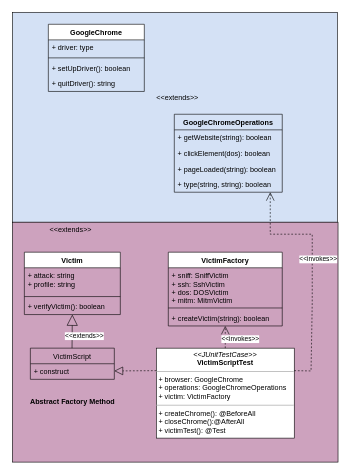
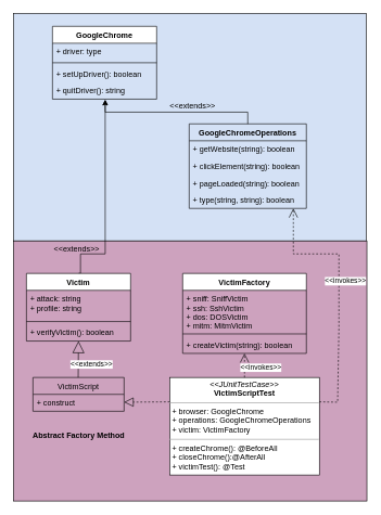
  <mxCell id="0" />
  <mxCell id="1" parent="0" />
  <mxCell id="2" value="" style="rounded=0;whiteSpace=wrap;html=1;fillColor=#D4E1F5;" parent="1" vertex="1"><mxGeometry x="20" y="20" width="542" height="350" as="geometry" /></mxCell>
  <mxCell id="3" value="" style="rounded=0;whiteSpace=wrap;html=1;fillColor=#CDA2BE;" parent="1" vertex="1"><mxGeometry x="20" y="370" width="543" height="400" as="geometry" /></mxCell>
  <mxCell id="4" value="GoogleChrome" style="swimlane;fontStyle=1;align=center;verticalAlign=top;childLayout=stackLayout;horizontal=1;startSize=26;horizontalStack=0;resizeParent=1;resizeParentMax=0;resizeLast=0;collapsible=1;marginBottom=0;" parent="1" vertex="1"><mxGeometry x="80" y="40" width="160" height="112" as="geometry" /></mxCell>
  <mxCell id="5" value="+ driver: type" style="text;strokeColor=none;fillColor=none;align=left;verticalAlign=top;spacingLeft=4;spacingRight=4;overflow=hidden;rotatable=0;points=[[0,0.5],[1,0.5]];portConstraint=eastwest;" parent="4" vertex="1"><mxGeometry y="26" width="160" height="26" as="geometry" /></mxCell>
  <mxCell id="6" value="" style="line;strokeWidth=1;fillColor=none;align=left;verticalAlign=middle;spacingTop=-1;spacingLeft=3;spacingRight=3;rotatable=0;labelPosition=right;points=[];portConstraint=eastwest;" parent="4" vertex="1"><mxGeometry y="52" width="160" height="8" as="geometry" /></mxCell>
  <mxCell id="7" value="+ setUpDriver(): boolean" style="text;strokeColor=none;fillColor=none;align=left;verticalAlign=top;spacingLeft=4;spacingRight=4;overflow=hidden;rotatable=0;points=[[0,0.5],[1,0.5]];portConstraint=eastwest;" parent="4" vertex="1"><mxGeometry y="60" width="160" height="26" as="geometry" /></mxCell>
  <mxCell id="8" value="+ quitDriver(): string" style="text;strokeColor=none;fillColor=none;align=left;verticalAlign=top;spacingLeft=4;spacingRight=4;overflow=hidden;rotatable=0;points=[[0,0.5],[1,0.5]];portConstraint=eastwest;" parent="4" vertex="1"><mxGeometry y="86" width="160" height="26" as="geometry" /></mxCell>
+ <mxCell id="9" style="edgeStyle=orthogonalEdgeStyle;rounded=0;orthogonalLoop=1;jettySize=auto;html=1;exitX=0.5;exitY=0;exitDx=0;exitDy=0;entryX=0.506;entryY=1.038;entryDx=0;entryDy=0;entryPerimeter=0;" parent="1" source="10" target="8" edge="1"><mxGeometry relative="1" as="geometry"><Array as="points"><mxPoint x="380" y="172" /><mxPoint x="161" y="172" /></Array></mxGeometry></mxCell>
  <mxCell id="10" value="GoogleChromeOperations" style="swimlane;fontStyle=1;childLayout=stackLayout;horizontal=1;startSize=26;fillColor=none;horizontalStack=0;resizeParent=1;resizeParentMax=0;resizeLast=0;collapsible=1;marginBottom=0;" parent="1" vertex="1"><mxGeometry x="290" y="190" width="180" height="130" as="geometry" /></mxCell>
  <mxCell id="11" value="+ getWebsite(string): boolean" style="text;strokeColor=none;fillColor=none;align=left;verticalAlign=top;spacingLeft=4;spacingRight=4;overflow=hidden;rotatable=0;points=[[0,0.5],[1,0.5]];portConstraint=eastwest;" parent="10" vertex="1"><mxGeometry y="26" width="180" height="26" as="geometry" /></mxCell>
- <mxCell id="12" value="+ clickElement(dos): boolean" style="text;strokeColor=none;fillColor=none;align=left;verticalAlign=top;spacingLeft=4;spacingRight=4;overflow=hidden;rotatable=0;points=[[0,0.5],[1,0.5]];portConstraint=eastwest;" parent="10" vertex="1"><mxGeometry y="52" width="180" height="26" as="geometry" /></mxCell>
+ <mxCell id="12" value="+ clickElement(string): boolean" style="text;strokeColor=none;fillColor=none;align=left;verticalAlign=top;spacingLeft=4;spacingRight=4;overflow=hidden;rotatable=0;points=[[0,0.5],[1,0.5]];portConstraint=eastwest;" parent="10" vertex="1"><mxGeometry y="52" width="180" height="26" as="geometry" /></mxCell>
  <mxCell id="13" value="+ pageLoaded(string): boolean" style="text;strokeColor=none;fillColor=none;align=left;verticalAlign=top;spacingLeft=4;spacingRight=4;overflow=hidden;rotatable=0;points=[[0,0.5],[1,0.5]];portConstraint=eastwest;" parent="10" vertex="1"><mxGeometry y="78" width="180" height="26" as="geometry" /></mxCell>
  <mxCell id="14" value="+ type(string, string): boolean" style="text;strokeColor=none;fillColor=none;align=left;verticalAlign=top;spacingLeft=4;spacingRight=4;overflow=hidden;rotatable=0;points=[[0,0.5],[1,0.5]];portConstraint=eastwest;" parent="10" vertex="1"><mxGeometry y="104" width="180" height="26" as="geometry" /></mxCell>
+ <mxCell id="15" style="edgeStyle=orthogonalEdgeStyle;rounded=0;orthogonalLoop=1;jettySize=auto;html=1;exitX=0.5;exitY=0;exitDx=0;exitDy=0;entryX=0.506;entryY=1.038;entryDx=0;entryDy=0;entryPerimeter=0;" parent="1" source="16" target="8" edge="1"><mxGeometry relative="1" as="geometry"><Array as="points"><mxPoint x="123" y="420" /><mxPoint x="123" y="390" /><mxPoint x="161" y="390" /></Array></mxGeometry></mxCell>
  <mxCell id="16" value="Victim" style="swimlane;fontStyle=1;align=center;verticalAlign=top;childLayout=stackLayout;horizontal=1;startSize=26;horizontalStack=0;resizeParent=1;resizeParentMax=0;resizeLast=0;collapsible=1;marginBottom=0;" parent="1" vertex="1"><mxGeometry x="40" y="420" width="160" height="104" as="geometry" /></mxCell>
  <mxCell id="17" value="+ attack: string&#10;+ profile: string" style="text;strokeColor=none;fillColor=none;align=left;verticalAlign=top;spacingLeft=4;spacingRight=4;overflow=hidden;rotatable=0;points=[[0,0.5],[1,0.5]];portConstraint=eastwest;" parent="16" vertex="1"><mxGeometry y="26" width="160" height="44" as="geometry" /></mxCell>
  <mxCell id="18" value="" style="line;strokeWidth=1;fillColor=none;align=left;verticalAlign=middle;spacingTop=-1;spacingLeft=3;spacingRight=3;rotatable=0;labelPosition=right;points=[];portConstraint=eastwest;" parent="16" vertex="1"><mxGeometry y="70" width="160" height="8" as="geometry" /></mxCell>
  <mxCell id="19" value="+ verifyVictim(): boolean" style="text;strokeColor=none;fillColor=none;align=left;verticalAlign=top;spacingLeft=4;spacingRight=4;overflow=hidden;rotatable=0;points=[[0,0.5],[1,0.5]];portConstraint=eastwest;" parent="16" vertex="1"><mxGeometry y="78" width="160" height="26" as="geometry" /></mxCell>
  <mxCell id="20" value="VictimFactory" style="swimlane;fontStyle=1;align=center;verticalAlign=top;childLayout=stackLayout;horizontal=1;startSize=26;horizontalStack=0;resizeParent=1;resizeParentMax=0;resizeLast=0;collapsible=1;marginBottom=0;" parent="1" vertex="1"><mxGeometry x="280" y="420" width="190" height="123" as="geometry" /></mxCell>
  <mxCell id="21" value="+ sniff: SniffVictim&#10;+ ssh: SshVictim&#10;+ dos: DOSVictim&#10;+ mitm: MitmVictim" style="text;strokeColor=none;fillColor=none;align=left;verticalAlign=top;spacingLeft=4;spacingRight=4;overflow=hidden;rotatable=0;points=[[0,0.5],[1,0.5]];portConstraint=eastwest;" parent="20" vertex="1"><mxGeometry y="26" width="190" height="63" as="geometry" /></mxCell>
  <mxCell id="22" value="" style="line;strokeWidth=1;fillColor=none;align=left;verticalAlign=middle;spacingTop=-1;spacingLeft=3;spacingRight=3;rotatable=0;labelPosition=right;points=[];portConstraint=eastwest;" parent="20" vertex="1"><mxGeometry y="89" width="190" height="8" as="geometry" /></mxCell>
  <mxCell id="23" value="+ createVictim(string): boolean" style="text;strokeColor=none;fillColor=none;align=left;verticalAlign=top;spacingLeft=4;spacingRight=4;overflow=hidden;rotatable=0;points=[[0,0.5],[1,0.5]];portConstraint=eastwest;" parent="20" vertex="1"><mxGeometry y="97" width="190" height="26" as="geometry" /></mxCell>
  <mxCell id="24" value="VictimScript" style="swimlane;fontStyle=0;childLayout=stackLayout;horizontal=1;startSize=26;fillColor=none;horizontalStack=0;resizeParent=1;resizeParentMax=0;resizeLast=0;collapsible=1;marginBottom=0;" parent="1" vertex="1"><mxGeometry x="50" y="580" width="140" height="52" as="geometry" /></mxCell>
  <mxCell id="25" value="+ construct" style="text;strokeColor=none;fillColor=none;align=left;verticalAlign=top;spacingLeft=4;spacingRight=4;overflow=hidden;rotatable=0;points=[[0,0.5],[1,0.5]];portConstraint=eastwest;" parent="24" vertex="1"><mxGeometry y="26" width="140" height="26" as="geometry" /></mxCell>
  <mxCell id="26" value="&lt;p style=&quot;margin: 0px ; margin-top: 4px ; text-align: center&quot;&gt;&lt;i&gt;&amp;lt;&amp;lt;JUnitTestCase&amp;gt;&amp;gt;&lt;/i&gt;&lt;br&gt;&lt;b&gt;VictimScriptTest&lt;/b&gt;&lt;/p&gt;&lt;hr size=&quot;1&quot;&gt;&lt;p style=&quot;margin: 0px ; margin-left: 4px&quot;&gt;+ browser: GoogleChrome&lt;/p&gt;&lt;p style=&quot;margin: 0px ; margin-left: 4px&quot;&gt;+ operations: GoogleChromeOperations&lt;/p&gt;&lt;p style=&quot;margin: 0px ; margin-left: 4px&quot;&gt;+ victim: VictimFactory&lt;/p&gt;&lt;hr size=&quot;1&quot;&gt;&lt;p style=&quot;margin: 0px ; margin-left: 4px&quot;&gt;+ createChrome(): @BeforeAll&lt;br&gt;+ closeChrome():@AfterAll&lt;/p&gt;&lt;p style=&quot;margin: 0px ; margin-left: 4px&quot;&gt;+ victimTest(): @Test&lt;/p&gt;" style="verticalAlign=top;align=left;overflow=fill;fontSize=12;fontFamily=Helvetica;html=1;" parent="1" vertex="1"><mxGeometry x="260" y="580" width="230" height="150" as="geometry" /></mxCell>
  <mxCell id="27" value="&amp;lt;&amp;lt;extends&amp;gt;&amp;gt;" style="text;html=1;align=center;verticalAlign=middle;resizable=0;points=[];autosize=1;strokeColor=none;fillColor=none;" parent="1" vertex="1"><mxGeometry x="250" y="152" width="90" height="20" as="geometry" /></mxCell>
  <mxCell id="28" value="&amp;lt;&amp;lt;extends&amp;gt;&amp;gt;" style="text;html=1;align=center;verticalAlign=middle;resizable=0;points=[];autosize=1;strokeColor=none;fillColor=none;" parent="1" vertex="1"><mxGeometry x="72" y="372" width="90" height="20" as="geometry" /></mxCell>
  <mxCell id="29" value="&amp;lt;&amp;lt;invokes&amp;gt;&amp;gt;" style="endArrow=open;endSize=12;dashed=1;html=1;rounded=0;exitX=1;exitY=0.25;exitDx=0;exitDy=0;" parent="1" source="26" edge="1"><mxGeometry x="0.079" y="-10" width="160" relative="1" as="geometry"><mxPoint x="780" y="605.5" as="sourcePoint" /><mxPoint x="450" y="320" as="targetPoint" /><Array as="points"><mxPoint x="518" y="618" /><mxPoint x="520" y="503" /><mxPoint x="520" y="390" /><mxPoint x="450" y="390" /></Array><mxPoint as="offset" /></mxGeometry></mxCell>
  <mxCell id="30" value="&amp;lt;&amp;lt;extends&amp;gt;&amp;gt;" style="endArrow=block;endSize=16;endFill=0;html=1;rounded=0;exitX=0.5;exitY=0;exitDx=0;exitDy=0;entryX=0.5;entryY=1;entryDx=0;entryDy=0;entryPerimeter=0;" parent="1" target="19" edge="1"><mxGeometry x="-0.279" y="-20" width="160" relative="1" as="geometry"><mxPoint x="119.5" y="580" as="sourcePoint" /><mxPoint x="119.5" y="528.004" as="targetPoint" /><mxPoint as="offset" /></mxGeometry></mxCell>
  <mxCell id="31" value="&amp;lt;&amp;lt;invokes&amp;gt;&amp;gt;" style="endArrow=open;endSize=12;dashed=1;html=1;rounded=0;exitX=0.5;exitY=0;exitDx=0;exitDy=0;entryX=0.5;entryY=1;entryDx=0;entryDy=0;entryPerimeter=0;" parent="1" source="26" target="23" edge="1"><mxGeometry x="-0.216" y="-25" width="160" relative="1" as="geometry"><mxPoint x="370" y="580" as="sourcePoint" /><mxPoint x="370" y="528.992" as="targetPoint" /><mxPoint as="offset" /><Array as="points" /></mxGeometry></mxCell>
  <mxCell id="32" value="" style="endArrow=block;dashed=1;endFill=0;endSize=12;html=1;rounded=0;exitX=0;exitY=0.25;exitDx=0;exitDy=0;" parent="1" source="26" edge="1"><mxGeometry width="160" relative="1" as="geometry"><mxPoint x="-290" y="627.5" as="sourcePoint" /><mxPoint x="190" y="618" as="targetPoint" /></mxGeometry></mxCell>
  <mxCell id="33" value="&lt;b&gt;Abstract Factory Method&lt;/b&gt;" style="text;html=1;align=center;verticalAlign=middle;resizable=0;points=[];autosize=1;strokeColor=none;fillColor=none;" parent="1" vertex="1"><mxGeometry x="40" y="660" width="160" height="20" as="geometry" /></mxCell>
